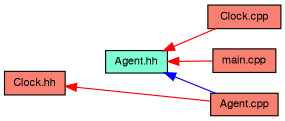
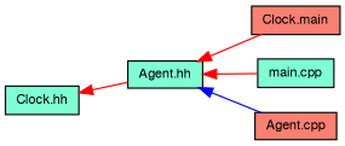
  digraph {
    rankdir=LR
    node [color=black fillcolor=salmon fontname=FreeSans fontsize=10 shape=record style=filled]
    edge [color=red dir=back fontname=FreeSans fontsize=10 labelfontname=FreeSans labelfontsize=10 style=solid]
-   n1 [fontcolor=black height=0.2 label="Clock.hh" width=0.4]
+   n1 [fillcolor=aquamarine fontcolor=black height=0.2 label="Clock.hh" width=0.4]
    n2 [fillcolor=aquamarine height=0.2 label="Agent.hh" width=0.4]
-   n3 [height=0.2 label="Clock.cpp" width=0.4]
+   n3 [height=0.2 label="Clock.main" width=0.4]
    n4 [height=0.2 label="Agent.cpp" width=0.4]
-   n5 [height=0.2 label="main.cpp" width=0.4]
-   n1 -> n4
+   n5 [fillcolor=aquamarine height=0.2 label="main.cpp" width=0.4]
+   n1 -> n2
    n2 -> n3
    n2 -> n4 [color=blue]
    n2 -> n5
  }
